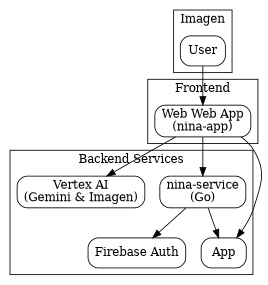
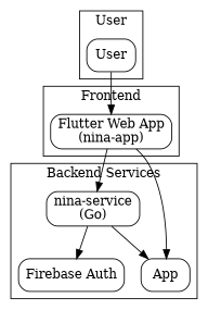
  digraph {
    rankdir=TB
    node [shape=box style=rounded]
-   n1 [label="Web Web App\n(nina-app)"]
+   n1 [label="Flutter Web App\n(nina-app)"]
    User
    n3 [label="Firebase Auth"]
    n4 [label="nina-service\n(Go)"]
    n5 [label=App]
-   n6 [label="Vertex AI\n(Gemini & Imagen)"]
    subgraph cluster_1 {
      label=Frontend
      n1
    }
    subgraph cluster_2 {
-     label=Imagen
+     label=User
      User
    }
    subgraph cluster_3 {
      label="Backend Services"
      n3
      n4
      n5
-     n6
    }
    n1 -> n4
    n1 -> n5
-   n1 -> n6
    User -> n1
    n4 -> n3
    n4 -> n5
  }
